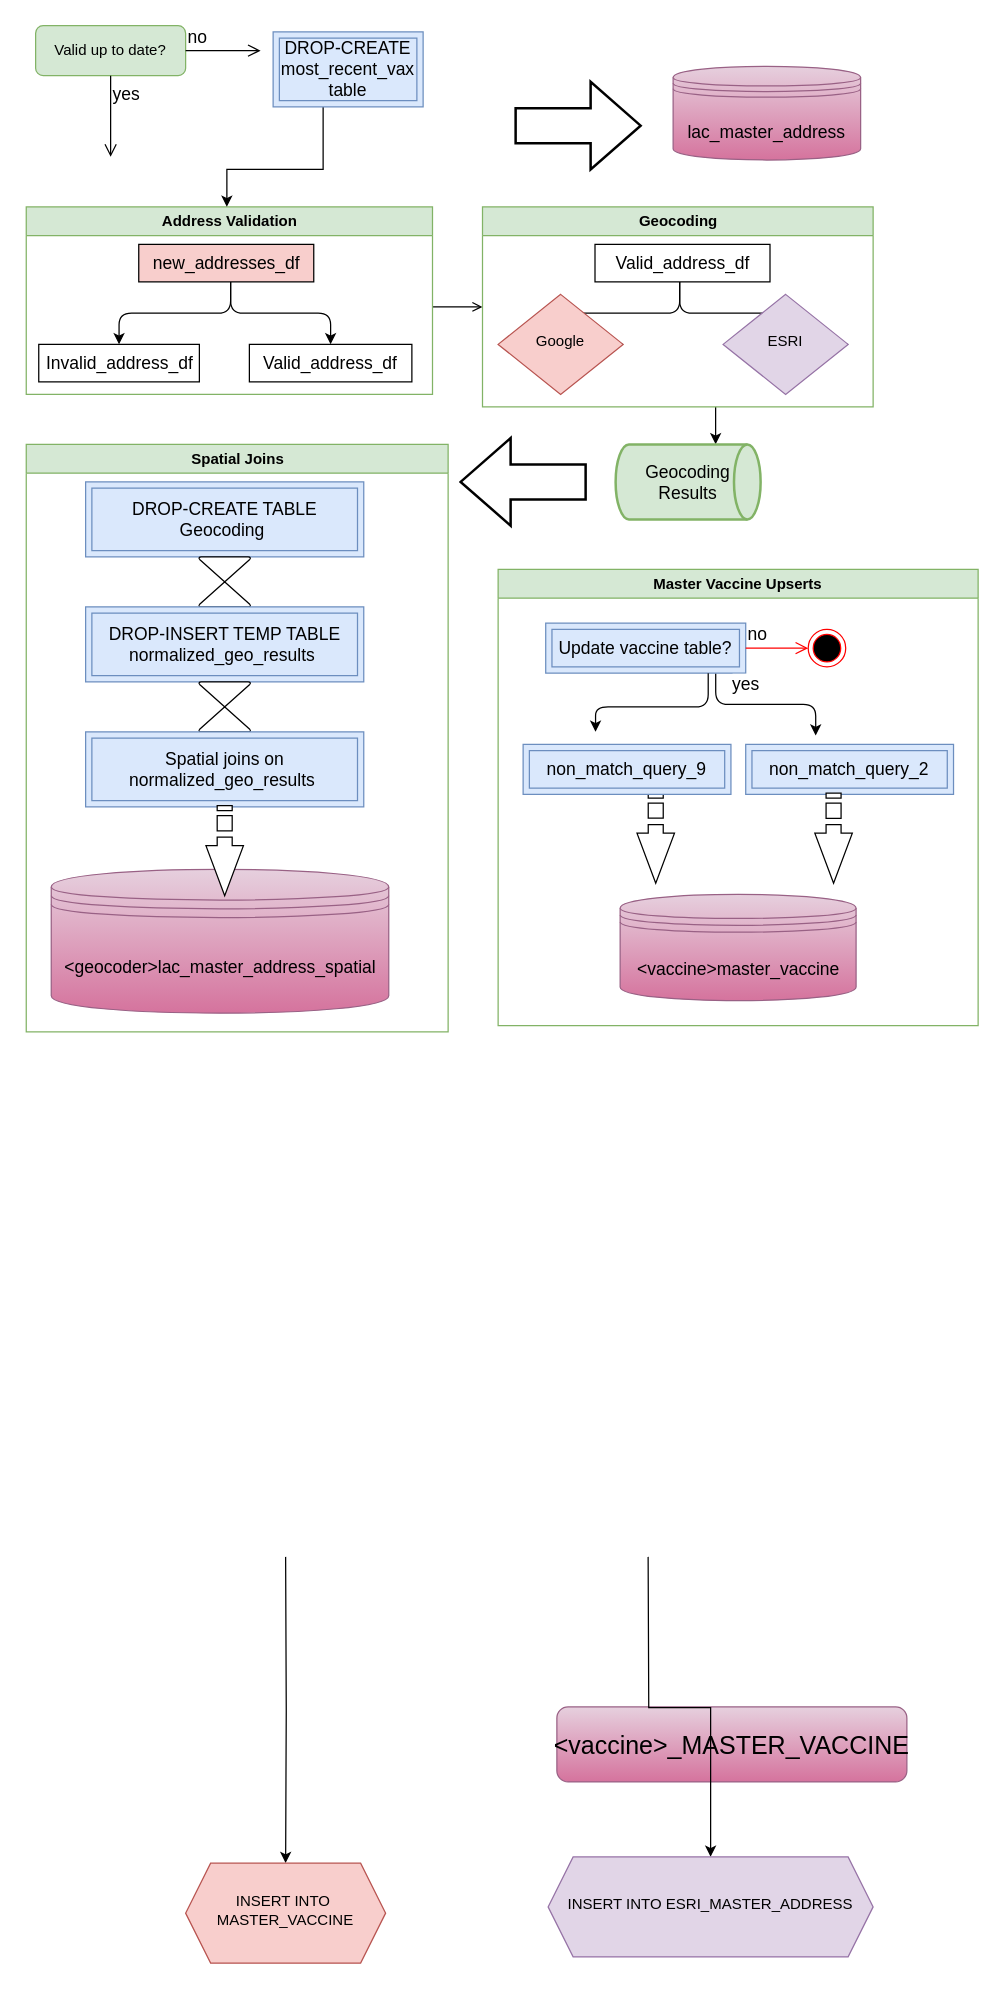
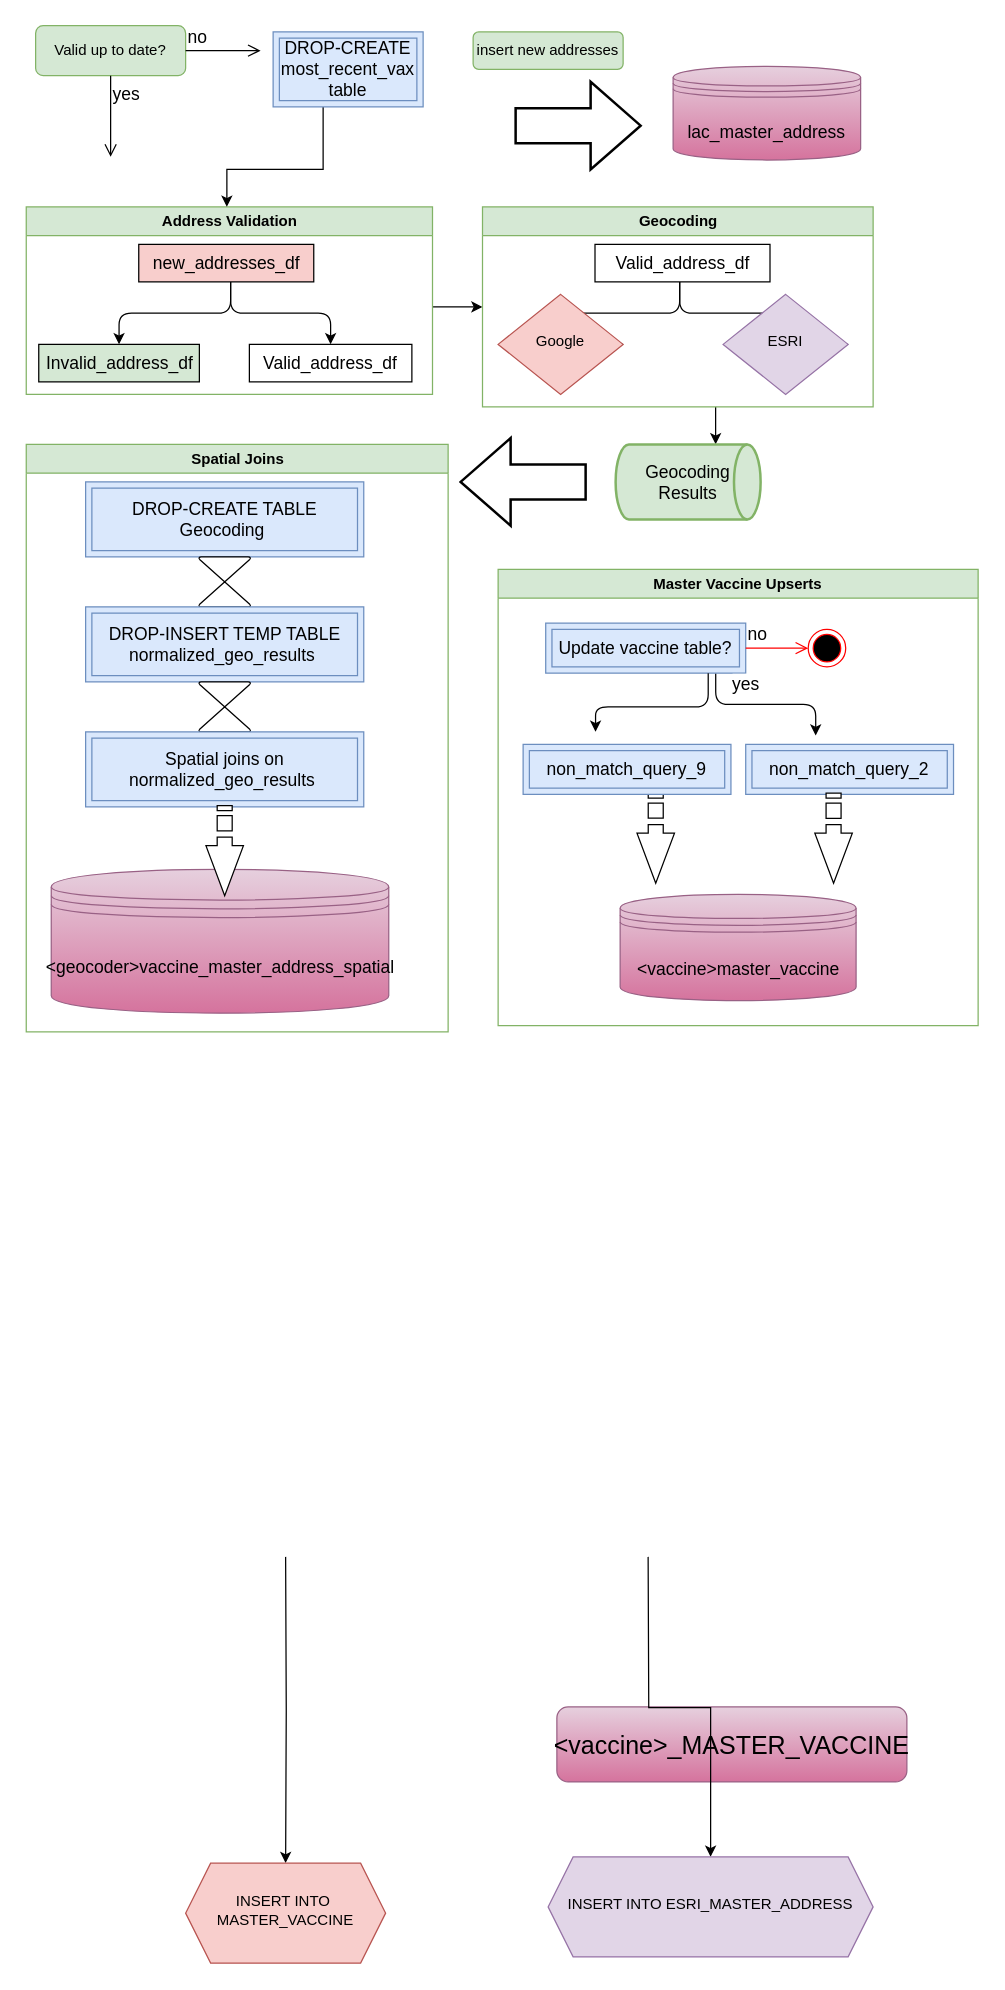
  <mxCell id="0" />
  <mxCell id="1" parent="0" />
  <mxCell id="2" value="&lt;font color=&quot;#000000&quot;&gt;&amp;lt;vaccine&amp;gt;_MASTER_VACCINE&lt;/font&gt;" style="rounded=1;whiteSpace=wrap;html=1;fontSize=20;fillColor=#e6d0de;gradientColor=#d5739d;strokeColor=#996185;" parent="1" vertex="1"><mxGeometry x="445" y="1365" width="280" height="60" as="geometry" /></mxCell>
  <mxCell id="3" value="" style="edgeStyle=orthogonalEdgeStyle;rounded=0;orthogonalLoop=1;jettySize=auto;html=1;fontSize=20;fontColor=#000000;" parent="1" target="5" edge="1"><mxGeometry relative="1" as="geometry"><mxPoint x="228" y="1245" as="sourcePoint" /></mxGeometry></mxCell>
  <mxCell id="4" value="" style="edgeStyle=orthogonalEdgeStyle;rounded=0;orthogonalLoop=1;jettySize=auto;html=1;fontSize=20;fontColor=#000000;" parent="1" target="6" edge="1"><mxGeometry relative="1" as="geometry"><mxPoint x="518" y="1245" as="sourcePoint" /></mxGeometry></mxCell>
  <mxCell id="5" value="INSERT INTO&amp;nbsp;&lt;br&gt;MASTER_VACCINE" style="shape=hexagon;perimeter=hexagonPerimeter2;whiteSpace=wrap;html=1;fixedSize=1;fillColor=#f8cecc;strokeColor=#b85450;shadow=0;strokeWidth=1;spacing=6;spacingTop=-4;" parent="1" vertex="1"><mxGeometry x="148" y="1490" width="160" height="80" as="geometry" /></mxCell>
  <mxCell id="6" value="INSERT INTO ESRI_MASTER_ADDRESS" style="shape=hexagon;perimeter=hexagonPerimeter2;whiteSpace=wrap;html=1;fixedSize=1;fillColor=#e1d5e7;strokeColor=#9673a6;shadow=0;strokeWidth=1;spacing=6;spacingTop=-4;" parent="1" vertex="1"><mxGeometry x="438" y="1485" width="260" height="80" as="geometry" /></mxCell>
+ <mxCell id="7" value="insert new addresses" style="rounded=1;whiteSpace=wrap;html=1;fontSize=12;glass=0;strokeWidth=1;shadow=0;fillColor=#d5e8d4;strokeColor=#82b366;" parent="1" vertex="1"><mxGeometry x="378" y="25" width="120" height="30" as="geometry" /></mxCell>
  <mxCell id="8" value="&lt;font style=&quot;font-size: 14px;&quot;&gt;lac_master_address&lt;/font&gt;" style="shape=datastore;whiteSpace=wrap;html=1;fontSize=18;fontSize=20;fillColor=#e6d0de;gradientColor=#d5739d;strokeColor=#996185;" vertex="1" parent="1"><mxGeometry x="538" y="52.5" width="150" height="75" as="geometry" /></mxCell>
- <mxCell id="9" value="" style="edgeStyle=orthogonalEdgeStyle;rounded=0;orthogonalLoop=1;jettySize=auto;html=1;fontSize=14;entryX=0;entryY=0.5;entryDx=0;entryDy=0;endArrow=open;" edge="1" parent="1" source="10" target="19"><mxGeometry relative="1" as="geometry"><Array as="points"><mxPoint x="358" y="245" /><mxPoint x="358" y="245" /></Array></mxGeometry></mxCell>
+ <mxCell id="9" value="" style="edgeStyle=orthogonalEdgeStyle;rounded=0;orthogonalLoop=1;jettySize=auto;html=1;fontSize=14;entryX=0;entryY=0.5;entryDx=0;entryDy=0;" edge="1" parent="1" source="10" target="19"><mxGeometry relative="1" as="geometry"><Array as="points"><mxPoint x="358" y="245" /><mxPoint x="358" y="245" /></Array></mxGeometry></mxCell>
  <mxCell id="10" value="Address Validation" style="horizontal=1;whiteSpace=wrap;html=1;fontSize=12;glass=0;strokeWidth=1;shadow=0;fillColor=#d5e8d4;strokeColor=#82b366;childLayout=treeLayout;swimlane;" vertex="1" parent="1"><mxGeometry x="20.5" y="165" width="325" height="150" as="geometry" /></mxCell>
  <mxCell id="11" value="new_addresses_df" style="whiteSpace=wrap;html=1;fontSize=14;fillColor=#f8cecc;" vertex="1" parent="10"><mxGeometry x="90" y="30" width="140" height="30" as="geometry" /></mxCell>
- <mxCell id="12" value="Invalid_address_df" style="whiteSpace=wrap;html=1;fontSize=14;" vertex="1" parent="10"><mxGeometry x="10" y="110" width="128.5" height="30" as="geometry" /></mxCell>
+ <mxCell id="12" value="Invalid_address_df" style="whiteSpace=wrap;html=1;fontSize=14;fillColor=#d5e8d4;" vertex="1" parent="10"><mxGeometry x="10" y="110" width="128.5" height="30" as="geometry" /></mxCell>
  <mxCell id="13" value="" style="edgeStyle=elbowEdgeStyle;elbow=vertical;html=1;rounded=1;curved=0;sourcePerimeterSpacing=0;targetPerimeterSpacing=0;startSize=6;endSize=6;fontSize=14;" edge="1" parent="10" target="12"><mxGeometry relative="1" as="geometry"><mxPoint x="163.5" y="60" as="sourcePoint" /></mxGeometry></mxCell>
  <mxCell id="14" value="" style="edgeStyle=elbowEdgeStyle;elbow=vertical;html=1;rounded=1;curved=0;sourcePerimeterSpacing=0;targetPerimeterSpacing=0;startSize=6;endSize=6;fontSize=14;" edge="1" parent="10" target="15"><mxGeometry relative="1" as="geometry"><mxPoint x="163.5" y="60" as="sourcePoint" /></mxGeometry></mxCell>
  <mxCell id="15" value="Valid_address_df" style="whiteSpace=wrap;html=1;fontSize=14;" vertex="1" parent="10"><mxGeometry x="178.5" y="110" width="130" height="30" as="geometry" /></mxCell>
  <mxCell id="16" value="" style="edgeStyle=orthogonalEdgeStyle;rounded=0;orthogonalLoop=1;jettySize=auto;html=1;fontSize=14;" edge="1" parent="1" source="17"><mxGeometry relative="1" as="geometry"><mxPoint x="181" y="165" as="targetPoint" /><Array as="points"><mxPoint x="258" y="135" /><mxPoint x="181" y="135" /></Array></mxGeometry></mxCell>
  <mxCell id="17" value="DROP-CREATE most_recent_vax table" style="shape=ext;margin=3;double=1;whiteSpace=wrap;html=1;align=center;fontSize=14;fillColor=#dae8fc;strokeColor=#6c8ebf;" vertex="1" parent="1"><mxGeometry x="218" y="25" width="120" height="60" as="geometry" /></mxCell>
  <mxCell id="18" value="" style="edgeStyle=orthogonalEdgeStyle;rounded=0;orthogonalLoop=1;jettySize=auto;html=1;fontSize=14;entryX=0.69;entryY=0;entryDx=0;entryDy=0;entryPerimeter=0;" edge="1" parent="1" target="27"><mxGeometry relative="1" as="geometry"><mxPoint x="572" y="325" as="sourcePoint" /><mxPoint x="874.25" y="245" as="targetPoint" /></mxGeometry></mxCell>
  <mxCell id="19" value="Geocoding" style="horizontal=1;whiteSpace=wrap;html=1;fontSize=12;glass=0;strokeWidth=1;shadow=0;fillColor=#d5e8d4;strokeColor=#82b366;childLayout=treeLayout;swimlane;" vertex="1" parent="1"><mxGeometry x="385.5" y="165" width="312.5" height="160" as="geometry" /></mxCell>
  <mxCell id="20" value="Valid_address_df" style="whiteSpace=wrap;html=1;fontSize=14;" vertex="1" parent="19"><mxGeometry x="90" y="30" width="140" height="30" as="geometry" /></mxCell>
  <mxCell id="21" value="" style="edgeStyle=elbowEdgeStyle;elbow=vertical;html=1;rounded=1;curved=0;targetPerimeterSpacing=0;startSize=6;endSize=6;fontSize=14;startArrow=none;" edge="1" parent="19" source="26"><mxGeometry relative="1" as="geometry"><mxPoint x="163.5" y="60" as="sourcePoint" /><mxPoint x="74.25" y="110" as="targetPoint" /></mxGeometry></mxCell>
  <mxCell id="22" value="" style="edgeStyle=elbowEdgeStyle;elbow=vertical;html=1;rounded=1;curved=0;targetPerimeterSpacing=0;startSize=6;endSize=6;fontSize=14;startArrow=none;" edge="1" parent="19" source="25"><mxGeometry relative="1" as="geometry"><mxPoint x="163.5" y="60" as="sourcePoint" /><mxPoint x="243.5" y="110" as="targetPoint" /></mxGeometry></mxCell>
  <mxCell id="23" value="" style="edgeStyle=elbowEdgeStyle;elbow=vertical;html=1;rounded=1;curved=0;sourcePerimeterSpacing=0;targetPerimeterSpacing=0;startSize=6;endSize=6;fontSize=14;" edge="1" parent="19"><mxGeometry relative="1" as="geometry"><mxPoint x="157.75" y="60" as="sourcePoint" /><mxPoint x="237.75" y="110" as="targetPoint" /></mxGeometry></mxCell>
  <mxCell id="24" value="" style="edgeStyle=elbowEdgeStyle;elbow=vertical;html=1;rounded=1;curved=0;sourcePerimeterSpacing=0;targetPerimeterSpacing=0;startSize=6;endSize=6;fontSize=14;" edge="1" parent="19"><mxGeometry relative="1" as="geometry"><mxPoint x="157.75" y="60" as="sourcePoint" /><mxPoint x="68.5" y="110" as="targetPoint" /></mxGeometry></mxCell>
  <mxCell id="25" value="ESRI" style="rhombus;whiteSpace=wrap;html=1;shadow=0;fontFamily=Helvetica;fontSize=12;align=center;strokeWidth=1;spacing=6;spacingTop=-4;fillColor=#e1d5e7;strokeColor=#9673a6;" parent="19" vertex="1"><mxGeometry x="192.5" y="70" width="100" height="80" as="geometry" /></mxCell>
  <mxCell id="26" value="Google" style="rhombus;whiteSpace=wrap;html=1;shadow=0;fontFamily=Helvetica;fontSize=12;align=center;strokeWidth=1;spacing=6;spacingTop=-4;fillColor=#f8cecc;strokeColor=#b85450;" parent="19" vertex="1"><mxGeometry x="12.5" y="70" width="100" height="80" as="geometry" /></mxCell>
  <mxCell id="27" value="Geocoding Results" style="strokeWidth=2;html=1;shape=mxgraph.flowchart.direct_data;whiteSpace=wrap;fontSize=14;fillColor=#d5e8d4;strokeColor=#82b366;" vertex="1" parent="1"><mxGeometry x="492" y="355" width="116" height="60" as="geometry" /></mxCell>
  <mxCell id="28" value="" style="verticalLabelPosition=bottom;verticalAlign=top;html=1;strokeWidth=2;shape=mxgraph.arrows2.arrow;dy=0.6;dx=40;notch=0;fontSize=14;rotation=-180;" vertex="1" parent="1"><mxGeometry x="368" y="350" width="100" height="70" as="geometry" /></mxCell>
  <mxCell id="29" value="Spatial Joins" style="horizontal=1;whiteSpace=wrap;html=1;fontSize=12;glass=0;strokeWidth=1;shadow=0;fillColor=#d5e8d4;strokeColor=#82b366;childLayout=treeLayout;swimlane;" vertex="1" parent="1"><mxGeometry x="20.5" y="355" width="337.5" height="470" as="geometry" /></mxCell>
  <mxCell id="30" value="DROP-CREATE TABLE&lt;br&gt;Geocoding&amp;nbsp;" style="shape=ext;margin=3;double=1;whiteSpace=wrap;html=1;align=center;fontSize=14;fillColor=#dae8fc;strokeColor=#6c8ebf;" vertex="1" parent="29"><mxGeometry x="47.5" y="30" width="222.5" height="60" as="geometry" /></mxCell>
- <mxCell id="31" value="&lt;font style=&quot;font-size: 14px;&quot;&gt;&amp;lt;geocoder&amp;gt;lac_master_address_spatial&lt;/font&gt;" style="shape=datastore;whiteSpace=wrap;html=1;fontSize=18;fontSize=20;fillColor=#e6d0de;gradientColor=#d5739d;strokeColor=#996185;" vertex="1" parent="29"><mxGeometry x="20" y="340" width="270" height="115" as="geometry" /></mxCell>
+ <mxCell id="31" value="&lt;font style=&quot;font-size: 14px;&quot;&gt;&amp;lt;geocoder&amp;gt;vaccine_master_address_spatial&lt;/font&gt;" style="shape=datastore;whiteSpace=wrap;html=1;fontSize=18;fontSize=20;fillColor=#e6d0de;gradientColor=#d5739d;strokeColor=#996185;" vertex="1" parent="29"><mxGeometry x="20" y="340" width="270" height="115" as="geometry" /></mxCell>
  <mxCell id="32" value="" style="verticalLabelPosition=bottom;verticalAlign=top;html=1;shape=mxgraph.flowchart.collate;fontSize=14;" vertex="1" parent="29"><mxGeometry x="138.13" y="90" width="41.25" height="40" as="geometry" /></mxCell>
  <mxCell id="33" value="DROP-INSERT TEMP TABLE&lt;br&gt;normalized_geo_results&amp;nbsp;" style="shape=ext;margin=3;double=1;whiteSpace=wrap;html=1;align=center;fontSize=14;fillColor=#dae8fc;strokeColor=#6c8ebf;" vertex="1" parent="29"><mxGeometry x="47.5" y="130" width="222.5" height="60" as="geometry" /></mxCell>
  <mxCell id="34" value="" style="verticalLabelPosition=bottom;verticalAlign=top;html=1;shape=mxgraph.flowchart.collate;fontSize=14;" vertex="1" parent="29"><mxGeometry x="138.13" y="190" width="41.25" height="40" as="geometry" /></mxCell>
  <mxCell id="35" value="Spatial joins on normalized_geo_results&amp;nbsp;" style="shape=ext;margin=3;double=1;whiteSpace=wrap;html=1;align=center;fontSize=14;fillColor=#dae8fc;strokeColor=#6c8ebf;" vertex="1" parent="29"><mxGeometry x="47.5" y="230" width="222.5" height="60" as="geometry" /></mxCell>
  <mxCell id="36" value="" style="html=1;shadow=0;dashed=0;align=center;verticalAlign=middle;shape=mxgraph.arrows2.stripedArrow;dy=0.6;dx=40;notch=25.24;fontSize=14;rotation=90;" vertex="1" parent="29"><mxGeometry x="122.66" y="310" width="72.18" height="30" as="geometry" /></mxCell>
  <mxCell id="37" value="" style="verticalLabelPosition=bottom;verticalAlign=top;html=1;strokeWidth=2;shape=mxgraph.arrows2.arrow;dy=0.6;dx=40;notch=0;fontSize=14;rotation=0;" vertex="1" parent="1"><mxGeometry x="412" y="65" width="100" height="70" as="geometry" /></mxCell>
  <mxCell id="38" value="Master Vaccine Upserts" style="horizontal=1;whiteSpace=wrap;html=1;fontSize=12;glass=0;strokeWidth=1;shadow=0;fillColor=#d5e8d4;strokeColor=#82b366;childLayout=treeLayout;swimlane;" vertex="1" parent="1"><mxGeometry x="398" y="455" width="384" height="365" as="geometry" /></mxCell>
  <mxCell id="39" value="" style="html=1;shadow=0;dashed=0;align=center;verticalAlign=middle;shape=mxgraph.arrows2.stripedArrow;dy=0.6;dx=40;notch=25.24;fontSize=14;rotation=90;" vertex="1" parent="38"><mxGeometry x="90.0" y="200" width="72.18" height="30" as="geometry" /></mxCell>
  <mxCell id="40" value="&lt;font style=&quot;font-size: 14px;&quot;&gt;&amp;lt;vaccine&amp;gt;master_vaccine&lt;/font&gt;" style="shape=datastore;whiteSpace=wrap;html=1;fontSize=18;fontSize=20;fillColor=#e6d0de;gradientColor=#d5739d;strokeColor=#996185;" vertex="1" parent="38"><mxGeometry x="97.62" y="260" width="188.75" height="85" as="geometry" /></mxCell>
  <mxCell id="41" value="" style="ellipse;html=1;shape=endState;fillColor=#000000;strokeColor=#ff0000;fontSize=14;" vertex="1" parent="38"><mxGeometry x="248.07" y="48" width="30" height="30" as="geometry" /></mxCell>
  <mxCell id="42" value="non_match_query_9" style="shape=ext;margin=3;double=1;whiteSpace=wrap;html=1;align=center;fontSize=14;fillColor=#dae8fc;strokeColor=#6c8ebf;" vertex="1" parent="38"><mxGeometry x="20" y="140" width="166.25" height="40" as="geometry" /></mxCell>
  <mxCell id="43" value="non_match_query_2" style="shape=ext;margin=3;double=1;whiteSpace=wrap;html=1;align=center;fontSize=14;fillColor=#dae8fc;strokeColor=#6c8ebf;" vertex="1" parent="38"><mxGeometry x="198.07" y="140" width="166.25" height="40" as="geometry" /></mxCell>
  <mxCell id="44" value="" style="edgeStyle=elbowEdgeStyle;elbow=vertical;html=1;rounded=1;curved=0;sourcePerimeterSpacing=0;targetPerimeterSpacing=0;startSize=6;endSize=6;fontSize=14;" edge="1" parent="38"><mxGeometry relative="1" as="geometry"><mxPoint x="174.07" y="83" as="sourcePoint" /><mxPoint x="254.07" y="133" as="targetPoint" /></mxGeometry></mxCell>
  <mxCell id="45" value="" style="html=1;shadow=0;dashed=0;align=center;verticalAlign=middle;shape=mxgraph.arrows2.stripedArrow;dy=0.6;dx=40;notch=25.24;fontSize=14;rotation=90;" vertex="1" parent="38"><mxGeometry x="232.27" y="200" width="72.18" height="30" as="geometry" /></mxCell>
  <mxCell id="46" value="Update vaccine table?" style="shape=ext;margin=3;double=1;whiteSpace=wrap;html=1;align=center;fontSize=14;fillColor=#dae8fc;strokeColor=#6c8ebf;" vertex="1" parent="38"><mxGeometry x="38.07" y="43" width="160" height="40" as="geometry" /></mxCell>
  <mxCell id="47" value="no" style="edgeStyle=orthogonalEdgeStyle;html=1;align=left;verticalAlign=bottom;endArrow=open;endSize=8;strokeColor=#ff0000;rounded=0;fontSize=14;entryX=0;entryY=0.5;entryDx=0;entryDy=0;" edge="1" source="46" parent="38" target="41"><mxGeometry x="-1" relative="1" as="geometry"><mxPoint x="218.07" y="63" as="targetPoint" /></mxGeometry></mxCell>
  <mxCell id="48" value="yes" style="edgeStyle=elbowEdgeStyle;elbow=vertical;html=1;rounded=1;curved=0;sourcePerimeterSpacing=0;targetPerimeterSpacing=0;startSize=6;endSize=6;fontSize=14;" edge="1" source="46" parent="38"><mxGeometry x="-0.873" y="30" relative="1" as="geometry"><mxPoint x="77.95" y="130" as="targetPoint" /><Array as="points"><mxPoint x="168.07" y="110" /><mxPoint x="128.07" y="120" /><mxPoint x="118.07" y="130" /></Array><mxPoint as="offset" /></mxGeometry></mxCell>
  <mxCell id="49" value="Valid up to date?" style="rounded=1;whiteSpace=wrap;html=1;fontSize=12;glass=0;strokeWidth=1;shadow=0;fillColor=#d5e8d4;strokeColor=#82b366;" vertex="1" parent="1"><mxGeometry x="28" y="20" width="120" height="40" as="geometry" /></mxCell>
  <mxCell id="50" value="no" style="edgeStyle=orthogonalEdgeStyle;html=1;align=left;verticalAlign=bottom;endArrow=open;endSize=8;rounded=0;fontSize=14;" edge="1" source="49" parent="1"><mxGeometry x="-1" relative="1" as="geometry"><mxPoint x="208" y="40" as="targetPoint" /></mxGeometry></mxCell>
  <mxCell id="51" value="yes" style="edgeStyle=orthogonalEdgeStyle;html=1;align=left;verticalAlign=top;endArrow=open;endSize=8;rounded=0;fontSize=14;" edge="1" source="49" parent="1"><mxGeometry x="-1" relative="1" as="geometry"><mxPoint x="88" y="125" as="targetPoint" /><Array as="points"><mxPoint x="88" y="105" /><mxPoint x="88" y="105" /></Array></mxGeometry></mxCell>
